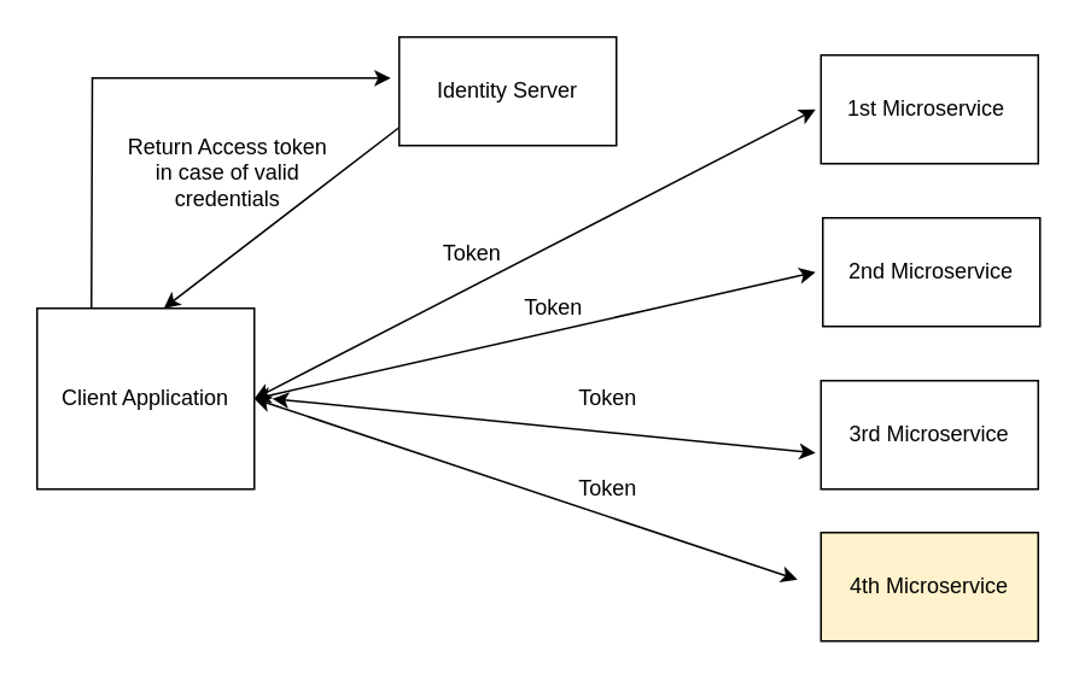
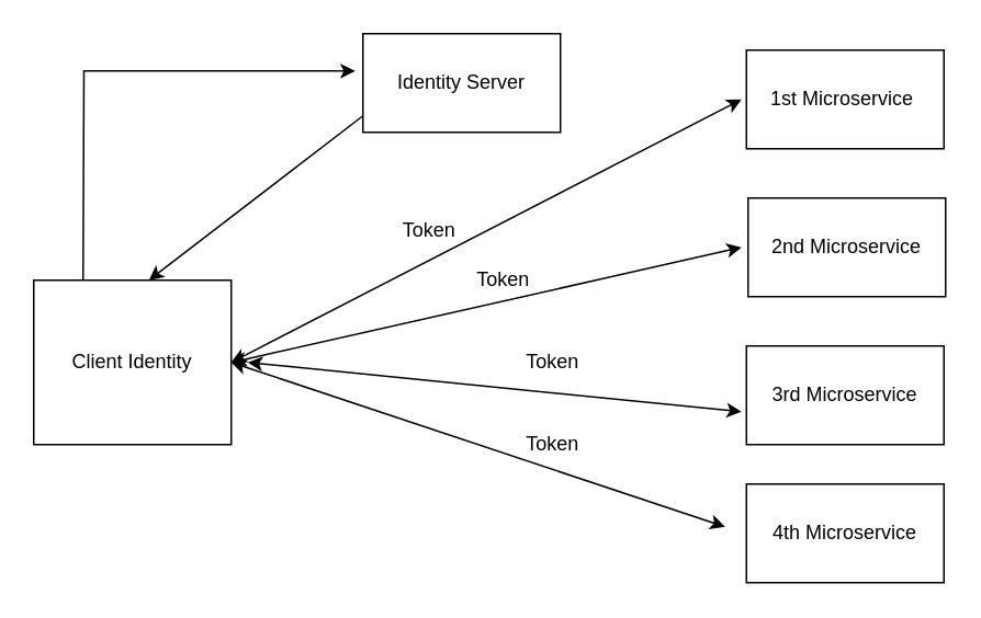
  <mxCell id="0" />
  <mxCell id="1" parent="0" />
- <mxCell id="2" value="Client Application" style="rounded=0;whiteSpace=wrap;html=1;" vertex="1" parent="1"><mxGeometry x="20" y="170" width="120" height="100" as="geometry" /></mxCell>
+ <mxCell id="2" value="Client Identity" style="rounded=0;whiteSpace=wrap;html=1;" vertex="1" parent="1"><mxGeometry x="20" y="170" width="120" height="100" as="geometry" /></mxCell>
  <mxCell id="3" value="Identity Server" style="rounded=0;whiteSpace=wrap;html=1;" vertex="1" parent="1"><mxGeometry x="220" y="20" width="120" height="60" as="geometry" /></mxCell>
  <mxCell id="4" value="" style="endArrow=none;startArrow=classic;html=1;rounded=0;edgeStyle=orthogonalEdgeStyle;exitX=-0.039;exitY=0.379;exitDx=0;exitDy=0;exitPerimeter=0;startFill=1;endFill=0;" edge="1" parent="1" source="3"><mxGeometry width="50" height="50" relative="1" as="geometry"><mxPoint x="130" y="40" as="sourcePoint" /><mxPoint x="50" y="170" as="targetPoint" /></mxGeometry></mxCell>
  <mxCell id="5" value="" style="endArrow=none;html=1;rounded=0;exitX=0.583;exitY=0;exitDx=0;exitDy=0;exitPerimeter=0;startArrow=classic;startFill=1;endFill=0;" edge="1" parent="1" source="2"><mxGeometry width="50" height="50" relative="1" as="geometry"><mxPoint x="170" y="120" as="sourcePoint" /><mxPoint x="220" y="70" as="targetPoint" /></mxGeometry></mxCell>
- <mxCell id="6" value="Return Access token&lt;br&gt;in case of valid&lt;br&gt;credentials" style="text;html=1;align=center;verticalAlign=middle;resizable=0;points=[];autosize=1;strokeColor=none;fillColor=none;" vertex="1" parent="1"><mxGeometry x="60" y="70" width="130" height="50" as="geometry" /></mxCell>
  <mxCell id="7" value="&lt;span&gt;2nd Microservice&lt;/span&gt;&lt;span&gt; &lt;/span&gt;" style="rounded=0;whiteSpace=wrap;html=1;" vertex="1" parent="1"><mxGeometry x="454" y="120" width="120" height="60" as="geometry" /></mxCell>
  <mxCell id="8" value="&lt;span&gt;3rd Microservice&lt;/span&gt;&lt;span&gt; &lt;/span&gt;" style="rounded=0;whiteSpace=wrap;html=1;" vertex="1" parent="1"><mxGeometry x="453" y="210" width="120" height="60" as="geometry" /></mxCell>
- <mxCell id="9" value="&lt;span&gt;4th Microservice&lt;/span&gt;&lt;span&gt; &lt;/span&gt;" style="rounded=0;whiteSpace=wrap;html=1;fillColor=#fff2cc;" vertex="1" parent="1"><mxGeometry x="453" y="294" width="120" height="60" as="geometry" /></mxCell>
+ <mxCell id="9" value="&lt;span&gt;4th Microservice&lt;/span&gt;&lt;span&gt; &lt;/span&gt;" style="rounded=0;whiteSpace=wrap;html=1;" vertex="1" parent="1"><mxGeometry x="453" y="294" width="120" height="60" as="geometry" /></mxCell>
  <mxCell id="10" value="1st&amp;nbsp;Microservice&lt;span style=&quot;white-space: pre&quot;&gt; &lt;/span&gt;" style="rounded=0;whiteSpace=wrap;html=1;" vertex="1" parent="1"><mxGeometry x="453" y="30" width="120" height="60" as="geometry" /></mxCell>
  <mxCell id="11" value="" style="endArrow=classic;startArrow=classic;html=1;rounded=0;" edge="1" parent="1"><mxGeometry width="50" height="50" relative="1" as="geometry"><mxPoint x="140" y="220" as="sourcePoint" /><mxPoint x="450" y="60" as="targetPoint" /></mxGeometry></mxCell>
  <mxCell id="12" value="" style="endArrow=classic;startArrow=classic;html=1;rounded=0;" edge="1" parent="1"><mxGeometry width="50" height="50" relative="1" as="geometry"><mxPoint x="140" y="220" as="sourcePoint" /><mxPoint x="450" y="150" as="targetPoint" /></mxGeometry></mxCell>
  <mxCell id="13" value="" style="endArrow=classic;startArrow=classic;html=1;rounded=0;" edge="1" parent="1"><mxGeometry width="50" height="50" relative="1" as="geometry"><mxPoint x="150" y="220" as="sourcePoint" /><mxPoint x="450" y="250" as="targetPoint" /></mxGeometry></mxCell>
  <mxCell id="14" value="" style="endArrow=classic;startArrow=classic;html=1;rounded=0;" edge="1" parent="1"><mxGeometry width="50" height="50" relative="1" as="geometry"><mxPoint x="140" y="220" as="sourcePoint" /><mxPoint x="440" y="320" as="targetPoint" /></mxGeometry></mxCell>
  <mxCell id="15" value="Token" style="text;html=1;align=center;verticalAlign=middle;resizable=0;points=[];autosize=1;strokeColor=none;fillColor=none;" vertex="1" parent="1"><mxGeometry x="235" y="130" width="50" height="20" as="geometry" /></mxCell>
  <mxCell id="16" value="Token" style="text;html=1;align=center;verticalAlign=middle;resizable=0;points=[];autosize=1;strokeColor=none;fillColor=none;" vertex="1" parent="1"><mxGeometry x="280" y="160" width="50" height="20" as="geometry" /></mxCell>
  <mxCell id="17" value="Token" style="text;html=1;align=center;verticalAlign=middle;resizable=0;points=[];autosize=1;strokeColor=none;fillColor=none;" vertex="1" parent="1"><mxGeometry x="310" y="210" width="50" height="20" as="geometry" /></mxCell>
  <mxCell id="18" value="Token" style="text;html=1;align=center;verticalAlign=middle;resizable=0;points=[];autosize=1;strokeColor=none;fillColor=none;" vertex="1" parent="1"><mxGeometry x="310" y="260" width="50" height="20" as="geometry" /></mxCell>
